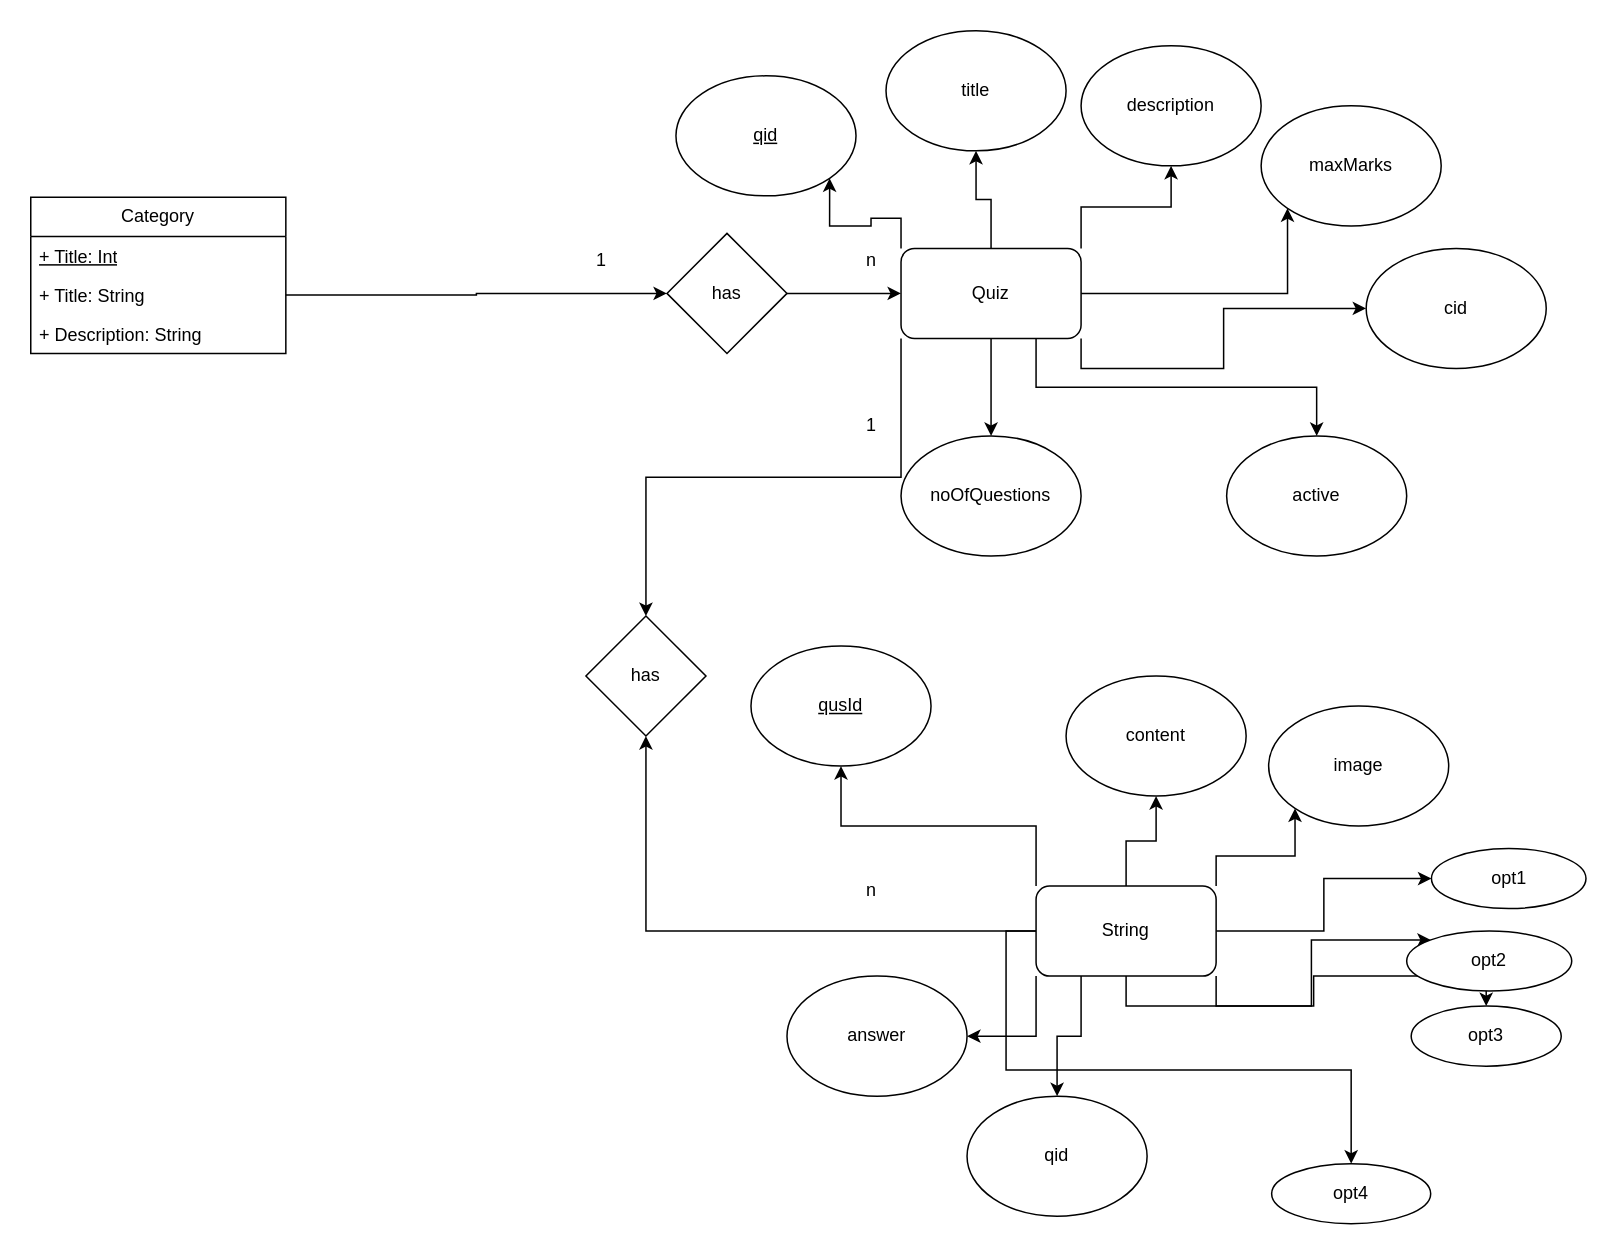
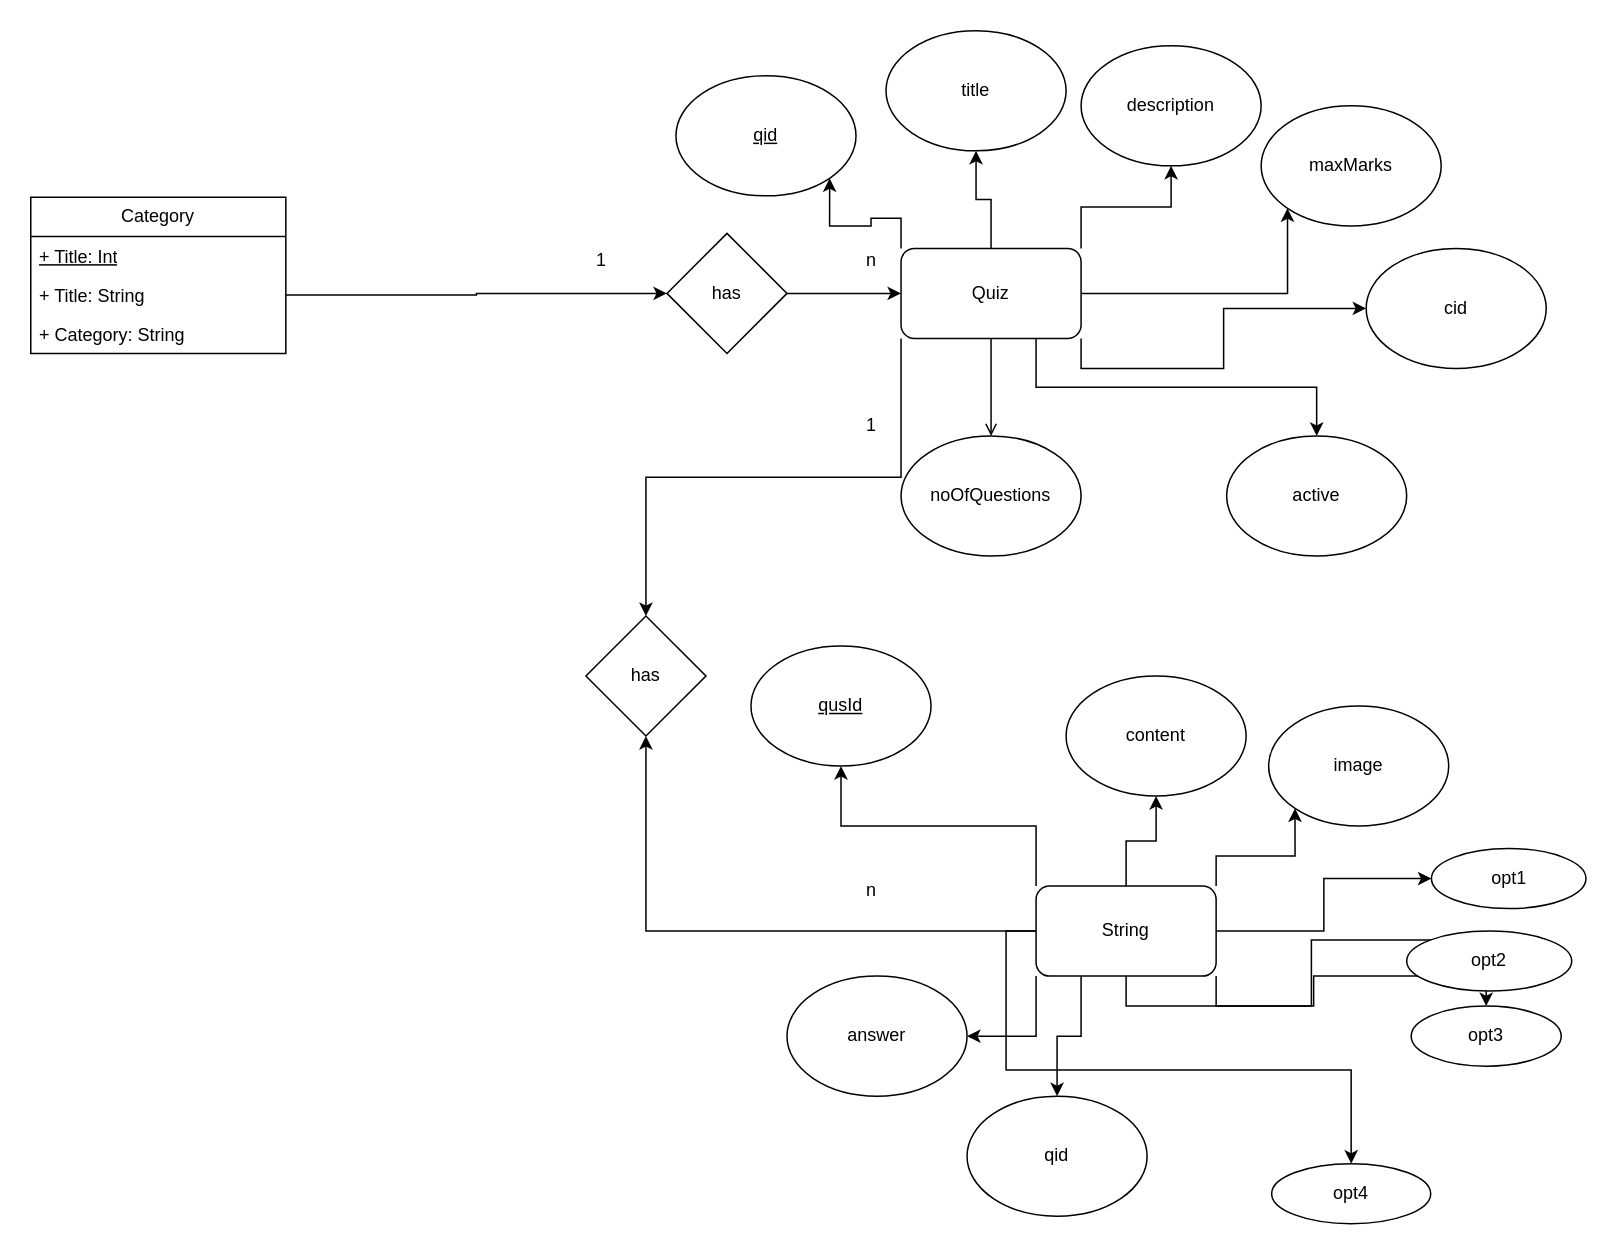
  <mxCell id="0" />
  <mxCell id="1" parent="0" />
  <mxCell id="2" value="Category" style="swimlane;fontStyle=0;childLayout=stackLayout;horizontal=1;startSize=26;fillColor=none;horizontalStack=0;resizeParent=1;resizeParentMax=0;resizeLast=0;collapsible=1;marginBottom=0;whiteSpace=wrap;html=1;" vertex="1" parent="1"><mxGeometry x="20" y="131" width="170" height="104" as="geometry" /></mxCell>
  <mxCell id="3" value="&lt;u&gt;+ Title: Int&lt;/u&gt;" style="text;strokeColor=none;fillColor=none;align=left;verticalAlign=top;spacingLeft=4;spacingRight=4;overflow=hidden;rotatable=0;points=[[0,0.5],[1,0.5]];portConstraint=eastwest;whiteSpace=wrap;html=1;" vertex="1" parent="2"><mxGeometry y="26" width="170" height="26" as="geometry" /></mxCell>
  <mxCell id="4" value="+ Title: String" style="text;strokeColor=none;fillColor=none;align=left;verticalAlign=top;spacingLeft=4;spacingRight=4;overflow=hidden;rotatable=0;points=[[0,0.5],[1,0.5]];portConstraint=eastwest;whiteSpace=wrap;html=1;" vertex="1" parent="2"><mxGeometry y="52" width="170" height="26" as="geometry" /></mxCell>
- <mxCell id="5" value="+ Description: String" style="text;strokeColor=none;fillColor=none;align=left;verticalAlign=top;spacingLeft=4;spacingRight=4;overflow=hidden;rotatable=0;points=[[0,0.5],[1,0.5]];portConstraint=eastwest;whiteSpace=wrap;html=1;" vertex="1" parent="2"><mxGeometry y="78" width="170" height="26" as="geometry" /></mxCell>
+ <mxCell id="5" value="+ Category: String" style="text;strokeColor=none;fillColor=none;align=left;verticalAlign=top;spacingLeft=4;spacingRight=4;overflow=hidden;rotatable=0;points=[[0,0.5],[1,0.5]];portConstraint=eastwest;whiteSpace=wrap;html=1;" vertex="1" parent="2"><mxGeometry y="78" width="170" height="26" as="geometry" /></mxCell>
  <mxCell id="6" style="edgeStyle=orthogonalEdgeStyle;rounded=0;orthogonalLoop=1;jettySize=auto;html=1;exitX=0.5;exitY=0;exitDx=0;exitDy=0;entryX=0.5;entryY=1;entryDx=0;entryDy=0;" edge="1" parent="1" source="14" target="16"><mxGeometry relative="1" as="geometry" /></mxCell>
  <mxCell id="7" style="edgeStyle=orthogonalEdgeStyle;rounded=0;orthogonalLoop=1;jettySize=auto;html=1;exitX=0;exitY=0;exitDx=0;exitDy=0;entryX=1;entryY=1;entryDx=0;entryDy=0;" edge="1" parent="1" source="14" target="15"><mxGeometry relative="1" as="geometry" /></mxCell>
  <mxCell id="8" style="edgeStyle=orthogonalEdgeStyle;rounded=0;orthogonalLoop=1;jettySize=auto;html=1;exitX=1;exitY=0;exitDx=0;exitDy=0;entryX=0.5;entryY=1;entryDx=0;entryDy=0;" edge="1" parent="1" source="14" target="17"><mxGeometry relative="1" as="geometry" /></mxCell>
  <mxCell id="9" style="edgeStyle=orthogonalEdgeStyle;rounded=0;orthogonalLoop=1;jettySize=auto;html=1;exitX=1;exitY=0.5;exitDx=0;exitDy=0;entryX=0;entryY=1;entryDx=0;entryDy=0;" edge="1" parent="1" source="14" target="18"><mxGeometry relative="1" as="geometry" /></mxCell>
  <mxCell id="10" style="edgeStyle=orthogonalEdgeStyle;rounded=0;orthogonalLoop=1;jettySize=auto;html=1;exitX=1;exitY=1;exitDx=0;exitDy=0;" edge="1" parent="1" source="14" target="21"><mxGeometry relative="1" as="geometry" /></mxCell>
  <mxCell id="11" style="edgeStyle=orthogonalEdgeStyle;rounded=0;orthogonalLoop=1;jettySize=auto;html=1;exitX=0.75;exitY=1;exitDx=0;exitDy=0;" edge="1" parent="1" source="14" target="20"><mxGeometry relative="1" as="geometry" /></mxCell>
- <mxCell id="12" style="edgeStyle=orthogonalEdgeStyle;rounded=0;orthogonalLoop=1;jettySize=auto;html=1;exitX=0.5;exitY=1;exitDx=0;exitDy=0;" edge="1" parent="1" source="14" target="19"><mxGeometry relative="1" as="geometry" /></mxCell>
+ <mxCell id="12" style="edgeStyle=orthogonalEdgeStyle;rounded=0;orthogonalLoop=1;jettySize=auto;html=1;exitX=0.5;exitY=1;exitDx=0;exitDy=0;endArrow=open;" edge="1" parent="1" source="14" target="19"><mxGeometry relative="1" as="geometry" /></mxCell>
  <mxCell id="13" style="edgeStyle=orthogonalEdgeStyle;rounded=0;orthogonalLoop=1;jettySize=auto;html=1;exitX=0;exitY=1;exitDx=0;exitDy=0;entryX=0.5;entryY=0;entryDx=0;entryDy=0;" edge="1" parent="1" source="14" target="47"><mxGeometry relative="1" as="geometry" /></mxCell>
  <mxCell id="14" value="Quiz" style="rounded=1;whiteSpace=wrap;html=1;" vertex="1" parent="1"><mxGeometry x="600" y="165" width="120" height="60" as="geometry" /></mxCell>
  <mxCell id="15" value="&lt;u&gt;qid&lt;/u&gt;" style="ellipse;whiteSpace=wrap;html=1;" vertex="1" parent="1"><mxGeometry x="450" y="50" width="120" height="80" as="geometry" /></mxCell>
  <mxCell id="16" value="title" style="ellipse;whiteSpace=wrap;html=1;" vertex="1" parent="1"><mxGeometry x="590" y="20" width="120" height="80" as="geometry" /></mxCell>
  <mxCell id="17" value="description" style="ellipse;whiteSpace=wrap;html=1;" vertex="1" parent="1"><mxGeometry x="720" y="30" width="120" height="80" as="geometry" /></mxCell>
  <mxCell id="18" value="maxMarks" style="ellipse;whiteSpace=wrap;html=1;" vertex="1" parent="1"><mxGeometry x="840" y="70" width="120" height="80" as="geometry" /></mxCell>
  <mxCell id="19" value="noOfQuestions" style="ellipse;whiteSpace=wrap;html=1;" vertex="1" parent="1"><mxGeometry x="600" y="290" width="120" height="80" as="geometry" /></mxCell>
  <mxCell id="20" value="active" style="ellipse;whiteSpace=wrap;html=1;" vertex="1" parent="1"><mxGeometry x="817" y="290" width="120" height="80" as="geometry" /></mxCell>
  <mxCell id="21" value="cid" style="ellipse;whiteSpace=wrap;html=1;" vertex="1" parent="1"><mxGeometry x="910" y="165" width="120" height="80" as="geometry" /></mxCell>
  <mxCell id="22" style="edgeStyle=orthogonalEdgeStyle;rounded=0;orthogonalLoop=1;jettySize=auto;html=1;exitX=1;exitY=0.5;exitDx=0;exitDy=0;entryX=0;entryY=0.5;entryDx=0;entryDy=0;" edge="1" parent="1" source="23" target="14"><mxGeometry relative="1" as="geometry" /></mxCell>
  <mxCell id="23" value="has" style="rhombus;whiteSpace=wrap;html=1;" vertex="1" parent="1"><mxGeometry x="444" y="155" width="80" height="80" as="geometry" /></mxCell>
  <mxCell id="24" style="edgeStyle=orthogonalEdgeStyle;rounded=0;orthogonalLoop=1;jettySize=auto;html=1;exitX=1;exitY=0.5;exitDx=0;exitDy=0;entryX=0;entryY=0.5;entryDx=0;entryDy=0;" edge="1" parent="1" source="4" target="23"><mxGeometry relative="1" as="geometry" /></mxCell>
  <mxCell id="25" value="1" style="text;html=1;align=center;verticalAlign=middle;resizable=0;points=[];autosize=1;strokeColor=none;fillColor=none;" vertex="1" parent="1"><mxGeometry x="385" y="158" width="30" height="30" as="geometry" /></mxCell>
  <mxCell id="26" value="n" style="text;html=1;align=center;verticalAlign=middle;resizable=0;points=[];autosize=1;strokeColor=none;fillColor=none;" vertex="1" parent="1"><mxGeometry x="565" y="158" width="30" height="30" as="geometry" /></mxCell>
  <mxCell id="27" style="edgeStyle=orthogonalEdgeStyle;rounded=0;orthogonalLoop=1;jettySize=auto;html=1;exitX=0;exitY=0;exitDx=0;exitDy=0;entryX=0.5;entryY=1;entryDx=0;entryDy=0;" edge="1" parent="1" source="37" target="38"><mxGeometry relative="1" as="geometry" /></mxCell>
  <mxCell id="28" style="edgeStyle=orthogonalEdgeStyle;rounded=0;orthogonalLoop=1;jettySize=auto;html=1;exitX=0.5;exitY=0;exitDx=0;exitDy=0;entryX=0.5;entryY=1;entryDx=0;entryDy=0;" edge="1" parent="1" source="37" target="39"><mxGeometry relative="1" as="geometry" /></mxCell>
  <mxCell id="29" style="edgeStyle=orthogonalEdgeStyle;rounded=0;orthogonalLoop=1;jettySize=auto;html=1;exitX=1;exitY=0;exitDx=0;exitDy=0;entryX=0;entryY=1;entryDx=0;entryDy=0;" edge="1" parent="1" source="37" target="40"><mxGeometry relative="1" as="geometry" /></mxCell>
  <mxCell id="30" style="edgeStyle=orthogonalEdgeStyle;rounded=0;orthogonalLoop=1;jettySize=auto;html=1;exitX=1;exitY=0.5;exitDx=0;exitDy=0;" edge="1" parent="1" source="37" target="41"><mxGeometry relative="1" as="geometry" /></mxCell>
- <mxCell id="31" style="edgeStyle=orthogonalEdgeStyle;rounded=0;orthogonalLoop=1;jettySize=auto;html=1;exitX=1;exitY=1;exitDx=0;exitDy=0;entryX=0;entryY=0;entryDx=0;entryDy=0;" edge="1" parent="1" source="37" target="42"><mxGeometry relative="1" as="geometry" /></mxCell>
+ <mxCell id="31" style="edgeStyle=orthogonalEdgeStyle;rounded=0;orthogonalLoop=1;jettySize=auto;html=1;exitX=1;exitY=1;exitDx=0;exitDy=0;entryX=0;entryY=0;entryDx=0;entryDy=0;endArrow=none;" edge="1" parent="1" source="37" target="42"><mxGeometry relative="1" as="geometry" /></mxCell>
  <mxCell id="32" style="edgeStyle=orthogonalEdgeStyle;rounded=0;orthogonalLoop=1;jettySize=auto;html=1;exitX=0.5;exitY=1;exitDx=0;exitDy=0;entryX=0.5;entryY=0;entryDx=0;entryDy=0;" edge="1" parent="1" source="37" target="43"><mxGeometry relative="1" as="geometry" /></mxCell>
  <mxCell id="33" style="edgeStyle=orthogonalEdgeStyle;rounded=0;orthogonalLoop=1;jettySize=auto;html=1;exitX=0;exitY=0.5;exitDx=0;exitDy=0;entryX=0.5;entryY=0;entryDx=0;entryDy=0;" edge="1" parent="1" source="37" target="44"><mxGeometry relative="1" as="geometry" /></mxCell>
  <mxCell id="34" style="edgeStyle=orthogonalEdgeStyle;rounded=0;orthogonalLoop=1;jettySize=auto;html=1;exitX=0;exitY=1;exitDx=0;exitDy=0;entryX=1;entryY=0.5;entryDx=0;entryDy=0;" edge="1" parent="1" source="37" target="45"><mxGeometry relative="1" as="geometry" /></mxCell>
  <mxCell id="35" style="edgeStyle=orthogonalEdgeStyle;rounded=0;orthogonalLoop=1;jettySize=auto;html=1;exitX=0.25;exitY=1;exitDx=0;exitDy=0;" edge="1" parent="1" source="37" target="46"><mxGeometry relative="1" as="geometry" /></mxCell>
  <mxCell id="36" style="edgeStyle=orthogonalEdgeStyle;rounded=0;orthogonalLoop=1;jettySize=auto;html=1;exitX=0;exitY=0.5;exitDx=0;exitDy=0;" edge="1" parent="1" source="37" target="47"><mxGeometry relative="1" as="geometry" /></mxCell>
  <mxCell id="37" value="String" style="rounded=1;whiteSpace=wrap;html=1;" vertex="1" parent="1"><mxGeometry x="690" y="590" width="120" height="60" as="geometry" /></mxCell>
  <mxCell id="38" value="&lt;u&gt;qusId&lt;/u&gt;" style="ellipse;whiteSpace=wrap;html=1;" vertex="1" parent="1"><mxGeometry x="500" y="430" width="120" height="80" as="geometry" /></mxCell>
  <mxCell id="39" value="content" style="ellipse;whiteSpace=wrap;html=1;" vertex="1" parent="1"><mxGeometry x="710" y="450" width="120" height="80" as="geometry" /></mxCell>
  <mxCell id="40" value="image" style="ellipse;whiteSpace=wrap;html=1;" vertex="1" parent="1"><mxGeometry x="845" y="470" width="120" height="80" as="geometry" /></mxCell>
  <mxCell id="41" value="opt1" style="ellipse;whiteSpace=wrap;html=1;" vertex="1" parent="1"><mxGeometry x="953.5" y="565" width="103" height="40" as="geometry" /></mxCell>
  <mxCell id="42" value="opt2" style="ellipse;whiteSpace=wrap;html=1;" vertex="1" parent="1"><mxGeometry x="937" y="620" width="110" height="40" as="geometry" /></mxCell>
  <mxCell id="43" value="opt3" style="ellipse;whiteSpace=wrap;html=1;" vertex="1" parent="1"><mxGeometry x="940" y="670" width="100" height="40" as="geometry" /></mxCell>
  <mxCell id="44" value="opt4" style="ellipse;whiteSpace=wrap;html=1;" vertex="1" parent="1"><mxGeometry x="847" y="775" width="106" height="40" as="geometry" /></mxCell>
  <mxCell id="45" value="answer" style="ellipse;whiteSpace=wrap;html=1;" vertex="1" parent="1"><mxGeometry x="524" y="650" width="120" height="80" as="geometry" /></mxCell>
  <mxCell id="46" value="qid" style="ellipse;whiteSpace=wrap;html=1;" vertex="1" parent="1"><mxGeometry x="644" y="730" width="120" height="80" as="geometry" /></mxCell>
  <mxCell id="47" value="has" style="rhombus;whiteSpace=wrap;html=1;" vertex="1" parent="1"><mxGeometry x="390" y="410" width="80" height="80" as="geometry" /></mxCell>
  <mxCell id="48" value="1" style="text;html=1;align=center;verticalAlign=middle;resizable=0;points=[];autosize=1;strokeColor=none;fillColor=none;" vertex="1" parent="1"><mxGeometry x="565" y="268" width="30" height="30" as="geometry" /></mxCell>
  <mxCell id="49" value="n" style="text;html=1;align=center;verticalAlign=middle;resizable=0;points=[];autosize=1;strokeColor=none;fillColor=none;" vertex="1" parent="1"><mxGeometry x="565" y="578" width="30" height="30" as="geometry" /></mxCell>
